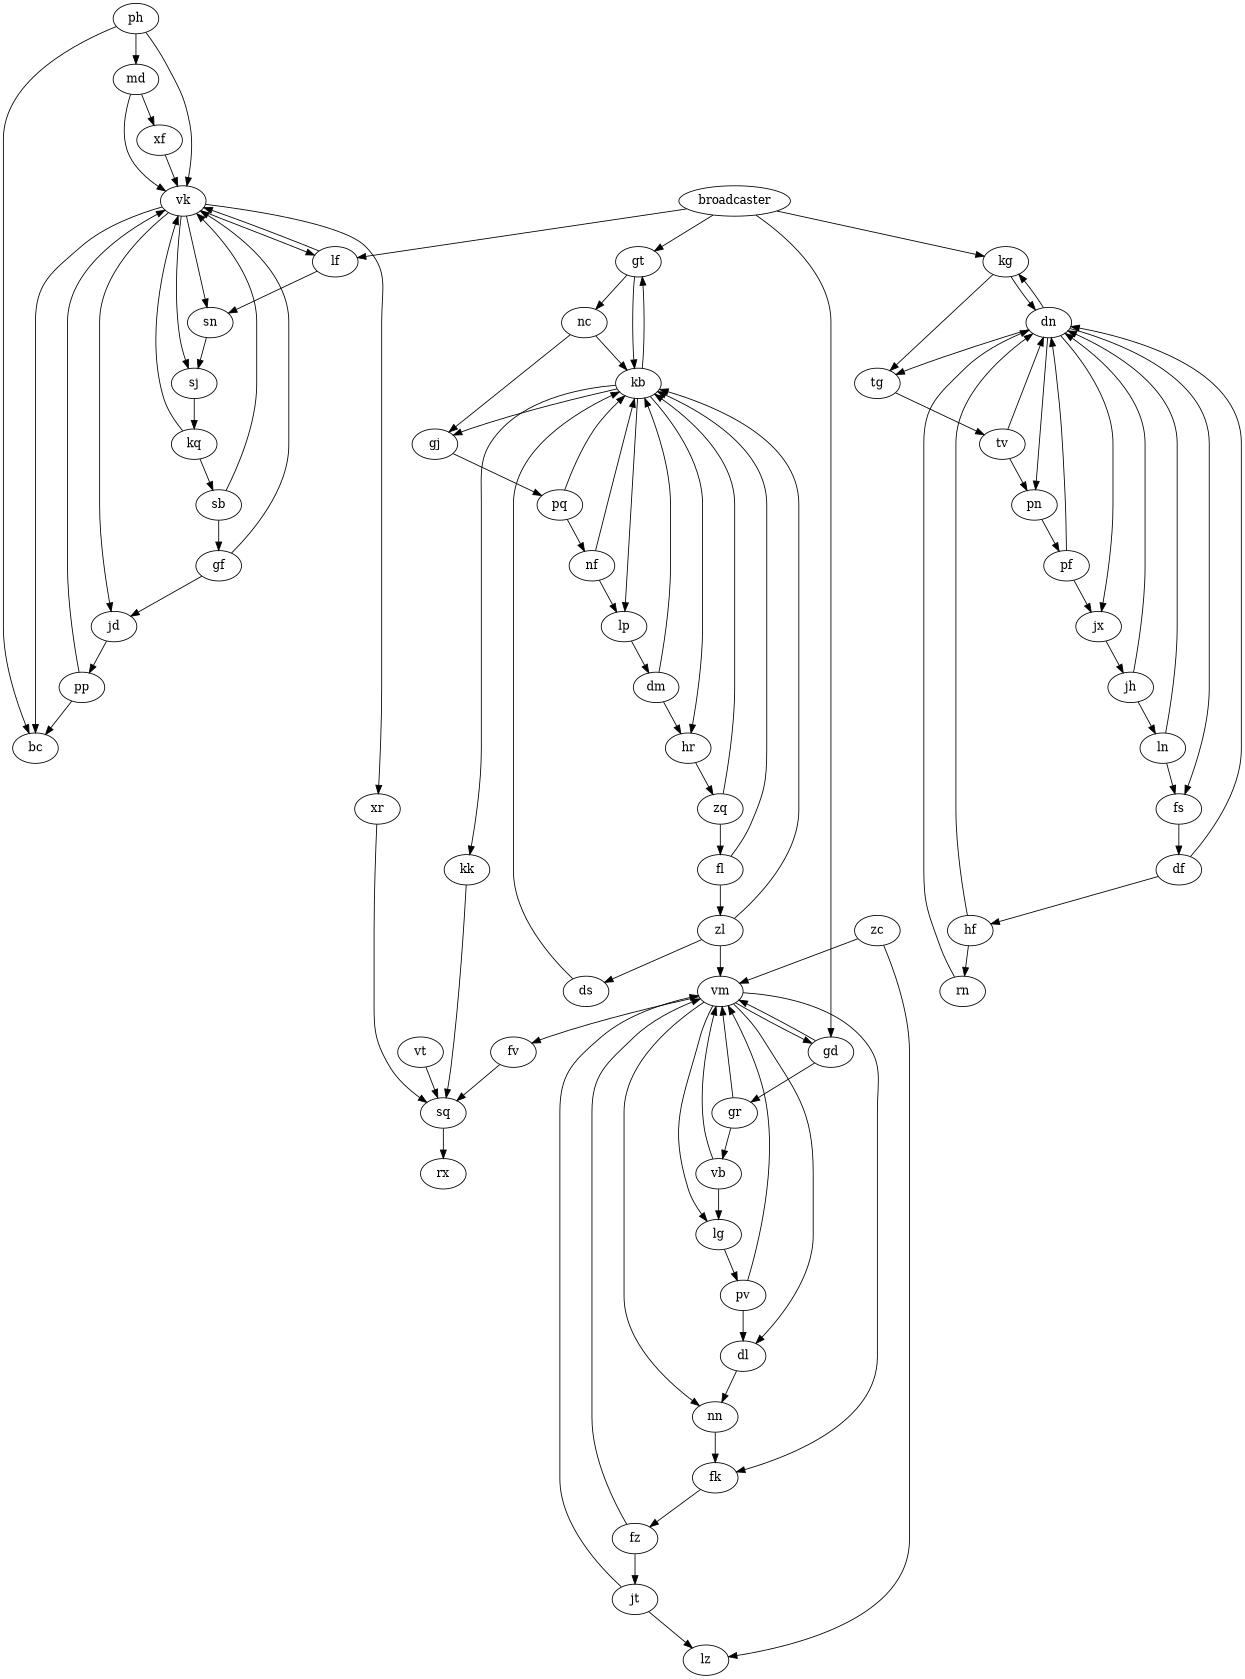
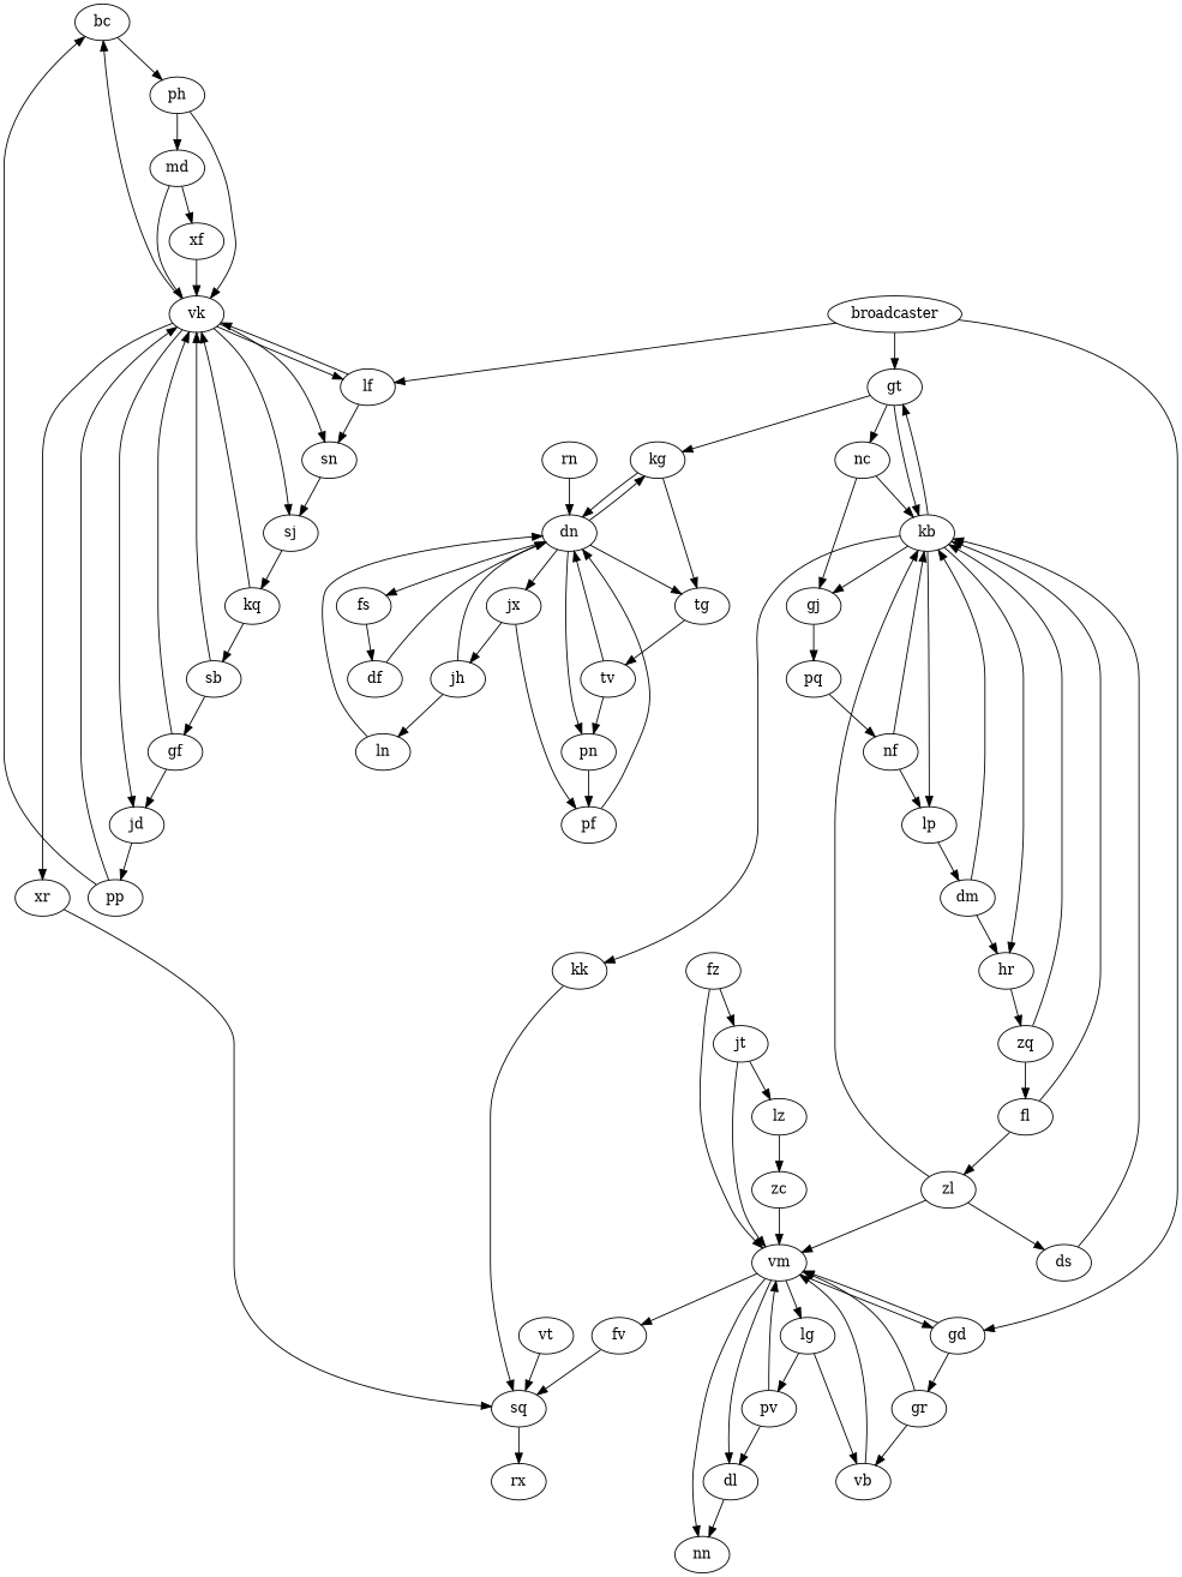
  digraph {
    bc
    ph
    vk
    md
    sn
    sj
    lf
    jd
    xr
    xf
    hr
    zq
    kb
    fl
    lp
    gj
    kk
    gt
    zl
    kq
    sb
    df
    dn
-   hf
    jx
    kg
    tg
    fs
    pn
    rn
    jh
    vt
    sq
    tv
    pf
    dm
    pp
    fv
    rx
    gd
    vm
    gr
    dl
    nn
    lg
-   fk
    vb
    pv
    fz
    jt
    lz
    zc
    nf
    pq
    nc
    ds
    ln
    gf
    broadcaster
-   ph -> bc
+   bc -> ph
    ph -> vk
    ph -> md
    vk -> bc
    vk -> sn
    vk -> sj
    vk -> lf
    vk -> jd
    vk -> xr
    md -> vk
    md -> xf
    sn -> sj
    sj -> kq
    lf -> vk
    lf -> sn
    jd -> pp
    xr -> sq
    xf -> vk
    hr -> zq
    zq -> kb
    zq -> fl
    kb -> hr
    kb -> lp
    kb -> gj
    kb -> kk
    kb -> gt
    fl -> kb
    fl -> zl
    lp -> dm
    gj -> pq
    kk -> sq
    gt -> kb
    gt -> nc
    zl -> kb
    zl -> vm
    zl -> ds
    kq -> vk
    kq -> sb
    sb -> vk
    sb -> gf
    df -> dn
-   df -> hf
    dn -> jx
    dn -> kg
    dn -> tg
    dn -> fs
    dn -> pn
-   hf -> dn
-   hf -> rn
    jx -> jh
    kg -> dn
    kg -> tg
    tg -> tv
    fs -> df
    pn -> pf
    rn -> dn
    jh -> dn
    jh -> ln
    vt -> sq
    sq -> rx
    tv -> dn
    tv -> pn
    pf -> dn
-   pf -> jx
+   jx -> pf
    dm -> hr
    dm -> kb
    pp -> bc
    pp -> vk
    fv -> sq
    gd -> vm
    gd -> gr
    vm -> fv
    vm -> gd
    vm -> dl
    vm -> nn
    vm -> lg
-   vm -> fk
    gr -> vm
    gr -> vb
    dl -> nn
-   nn -> fk
    lg -> pv
-   fk -> fz
    vb -> vm
-   vb -> lg
+   lg -> vb
    pv -> vm
    pv -> dl
    fz -> vm
    fz -> jt
    jt -> vm
    jt -> lz
-   zc -> lz
+   lz -> zc
    zc -> vm
    nf -> kb
    nf -> lp
-   pq -> kb
    pq -> nf
    nc -> kb
    nc -> gj
    ds -> kb
    ln -> dn
-   ln -> fs
    gf -> vk
    gf -> jd
    broadcaster -> lf
    broadcaster -> gt
-   broadcaster -> kg
+   gt -> kg
    broadcaster -> gd
  }
